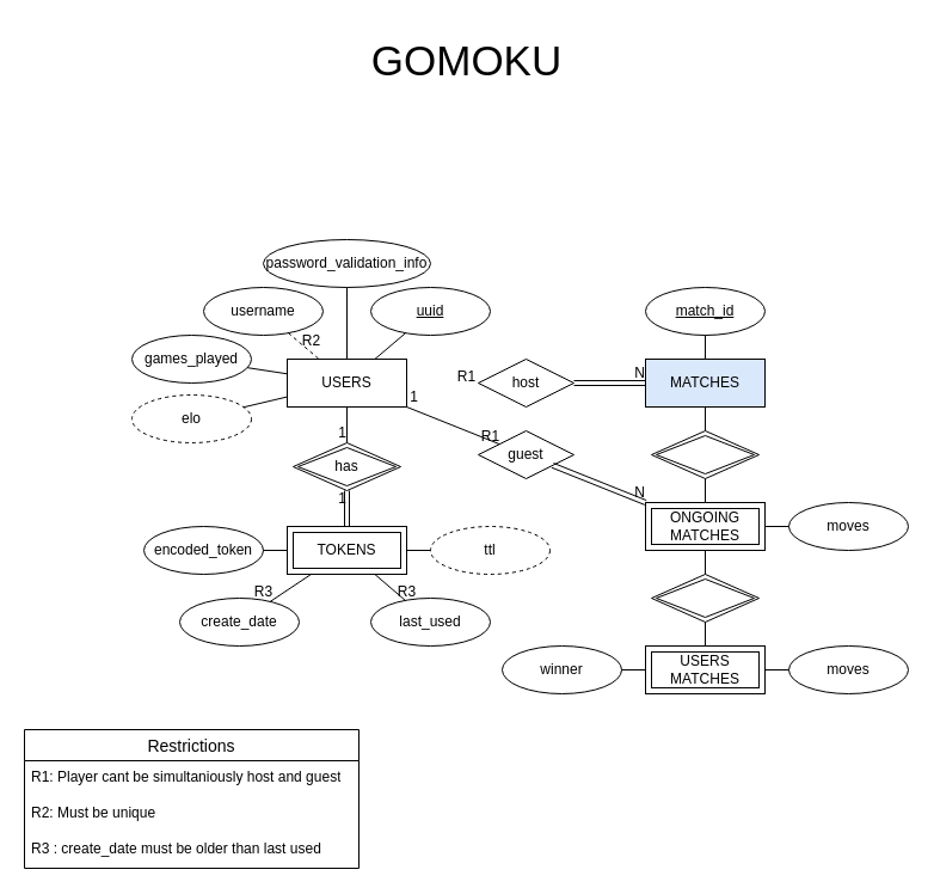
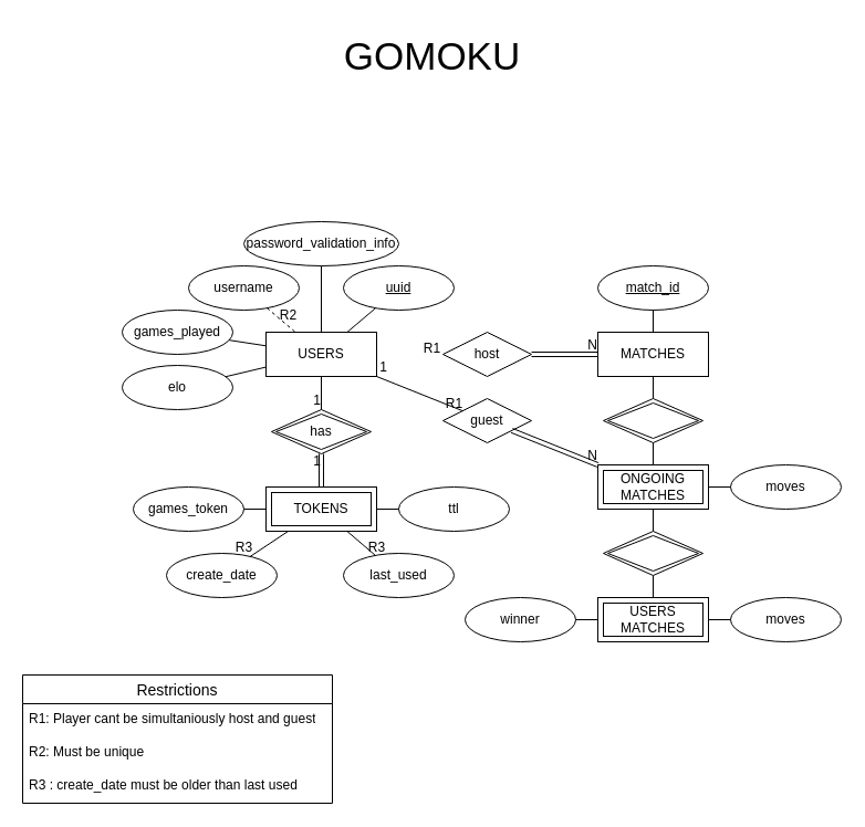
  <mxCell id="0" />
  <mxCell id="1" parent="0" />
  <mxCell id="2" value="Restrictions" style="swimlane;fontStyle=0;childLayout=stackLayout;horizontal=1;startSize=26;horizontalStack=0;resizeParent=1;resizeParentMax=0;resizeLast=0;collapsible=1;marginBottom=0;align=center;fontSize=14;" parent="1" vertex="1"><mxGeometry x="20" y="610" width="280" height="116" as="geometry" /></mxCell>
  <mxCell id="3" value="R1: Player cant be simultaniously host and guest" style="text;strokeColor=none;fillColor=none;spacingLeft=4;spacingRight=4;overflow=hidden;rotatable=0;points=[[0,0.5],[1,0.5]];portConstraint=eastwest;fontSize=12;whiteSpace=wrap;html=1;" parent="2" vertex="1"><mxGeometry y="26" width="280" height="30" as="geometry" /></mxCell>
  <mxCell id="4" value="R2: Must be unique" style="text;strokeColor=none;fillColor=none;spacingLeft=4;spacingRight=4;overflow=hidden;rotatable=0;points=[[0,0.5],[1,0.5]];portConstraint=eastwest;fontSize=12;whiteSpace=wrap;html=1;" parent="2" vertex="1"><mxGeometry y="56" width="280" height="30" as="geometry" /></mxCell>
  <mxCell id="5" value="R3 : create_date must be older than last used" style="text;strokeColor=none;fillColor=none;spacingLeft=4;spacingRight=4;overflow=hidden;rotatable=0;points=[[0,0.5],[1,0.5]];portConstraint=eastwest;fontSize=12;whiteSpace=wrap;html=1;" parent="2" vertex="1"><mxGeometry y="86" width="280" height="30" as="geometry" /></mxCell>
  <mxCell id="6" value="GOMOKU" style="text;html=1;align=center;verticalAlign=middle;resizable=0;points=[];autosize=1;strokeColor=none;fillColor=none;fontSize=35;" parent="1" vertex="1"><mxGeometry x="300" y="20" width="180" height="60" as="geometry" /></mxCell>
  <mxCell id="7" value="USERS" style="whiteSpace=wrap;html=1;align=center;container=0;" parent="1" vertex="1"><mxGeometry x="240" y="300" width="100" height="40" as="geometry" /></mxCell>
  <mxCell id="8" value="username" style="ellipse;whiteSpace=wrap;html=1;align=center;container=0;" parent="1" vertex="1"><mxGeometry x="170" y="240" width="100" height="40" as="geometry" /></mxCell>
  <mxCell id="9" value="uuid" style="ellipse;whiteSpace=wrap;html=1;align=center;fontStyle=4;container=0;" parent="1" vertex="1"><mxGeometry x="310" y="240" width="100" height="40" as="geometry" /></mxCell>
- <mxCell id="10" value="MATCHES" style="whiteSpace=wrap;html=1;align=center;container=0;fillColor=#dae8fc;" parent="1" vertex="1"><mxGeometry x="540" y="300" width="100" height="40" as="geometry" /></mxCell>
+ <mxCell id="10" value="MATCHES" style="whiteSpace=wrap;html=1;align=center;container=0;" parent="1" vertex="1"><mxGeometry x="540" y="300" width="100" height="40" as="geometry" /></mxCell>
  <mxCell id="11" value="moves" style="ellipse;whiteSpace=wrap;html=1;align=center;container=0;" parent="1" vertex="1"><mxGeometry x="660" y="420" width="100" height="40" as="geometry" /></mxCell>
  <mxCell id="12" value="match_id" style="ellipse;whiteSpace=wrap;html=1;align=center;fontStyle=4;container=0;" parent="1" vertex="1"><mxGeometry x="540" y="240" width="100" height="40" as="geometry" /></mxCell>
  <mxCell id="13" value="" style="endArrow=none;html=1;rounded=0;" parent="1" source="12" target="10" edge="1"><mxGeometry relative="1" as="geometry"><mxPoint x="375" y="520" as="sourcePoint" /><mxPoint x="535" y="520" as="targetPoint" /></mxGeometry></mxCell>
  <mxCell id="14" value="" style="endArrow=none;html=1;rounded=0;" parent="1" source="53" target="11" edge="1"><mxGeometry relative="1" as="geometry"><mxPoint x="640" y="440" as="sourcePoint" /><mxPoint x="535" y="520" as="targetPoint" /></mxGeometry></mxCell>
  <mxCell id="15" value="" style="endArrow=none;html=1;rounded=0;" parent="1" source="9" target="7" edge="1"><mxGeometry relative="1" as="geometry"><mxPoint x="389" y="520" as="sourcePoint" /><mxPoint x="549" y="520" as="targetPoint" /></mxGeometry></mxCell>
  <mxCell id="16" value="" style="endArrow=none;html=1;rounded=0;dashed=1;" parent="1" source="8" target="7" edge="1"><mxGeometry relative="1" as="geometry"><mxPoint x="389" y="520" as="sourcePoint" /><mxPoint x="549" y="520" as="targetPoint" /></mxGeometry></mxCell>
- <mxCell id="17" value="elo" style="ellipse;whiteSpace=wrap;html=1;align=center;container=0;dashed=1;" parent="1" vertex="1"><mxGeometry x="110" y="330" width="100" height="40" as="geometry" /></mxCell>
+ <mxCell id="17" value="elo" style="ellipse;whiteSpace=wrap;html=1;align=center;container=0;" parent="1" vertex="1"><mxGeometry x="110" y="330" width="100" height="40" as="geometry" /></mxCell>
  <mxCell id="18" value="password_validation_info" style="ellipse;whiteSpace=wrap;html=1;align=center;container=0;" parent="1" vertex="1"><mxGeometry x="220" y="200" width="140" height="40" as="geometry" /></mxCell>
- <mxCell id="19" value="encoded_token" style="ellipse;whiteSpace=wrap;html=1;align=center;container=0;" parent="1" vertex="1"><mxGeometry x="120" y="440" width="100" height="40" as="geometry" /></mxCell>
+ <mxCell id="19" value="games_token" style="ellipse;whiteSpace=wrap;html=1;align=center;container=0;" parent="1" vertex="1"><mxGeometry x="120" y="440" width="100" height="40" as="geometry" /></mxCell>
  <mxCell id="20" value="" style="endArrow=none;html=1;rounded=0;" parent="1" source="40" target="19" edge="1"><mxGeometry relative="1" as="geometry"><mxPoint x="239" y="440" as="sourcePoint" /><mxPoint x="619" y="618" as="targetPoint" /></mxGeometry></mxCell>
  <mxCell id="21" value="host" style="shape=rhombus;perimeter=rhombusPerimeter;whiteSpace=wrap;html=1;align=center;container=0;" parent="1" vertex="1"><mxGeometry x="400" y="300" width="80" height="40" as="geometry" /></mxCell>
  <mxCell id="22" value="guest" style="shape=rhombus;perimeter=rhombusPerimeter;whiteSpace=wrap;html=1;align=center;container=0;" parent="1" vertex="1"><mxGeometry x="400" y="360" width="80" height="40" as="geometry" /></mxCell>
  <mxCell id="23" value="R1" style="text;html=1;align=center;verticalAlign=middle;resizable=0;points=[];autosize=1;strokeColor=none;fillColor=none;container=0;" parent="1" vertex="1"><mxGeometry x="370" y="300" width="40" height="30" as="geometry" /></mxCell>
  <mxCell id="24" value="R1" style="text;html=1;align=center;verticalAlign=middle;resizable=0;points=[];autosize=1;strokeColor=none;fillColor=none;container=0;" parent="1" vertex="1"><mxGeometry x="390" y="350" width="40" height="30" as="geometry" /></mxCell>
  <mxCell id="25" value="winner" style="ellipse;whiteSpace=wrap;html=1;align=center;container=0;" parent="1" vertex="1"><mxGeometry x="420" y="540" width="100" height="40" as="geometry" /></mxCell>
  <mxCell id="26" value="" style="endArrow=none;html=1;rounded=0;" parent="1" source="55" target="25" edge="1"><mxGeometry relative="1" as="geometry"><mxPoint x="540" y="560" as="sourcePoint" /><mxPoint x="570" y="600" as="targetPoint" /></mxGeometry></mxCell>
  <mxCell id="27" value="" style="endArrow=none;html=1;rounded=0;" parent="1" source="49" target="10" edge="1"><mxGeometry relative="1" as="geometry"><mxPoint x="589" y="360" as="sourcePoint" /><mxPoint x="469" y="390" as="targetPoint" /></mxGeometry></mxCell>
  <mxCell id="28" value="games_played" style="ellipse;whiteSpace=wrap;html=1;align=center;container=0;" parent="1" vertex="1"><mxGeometry x="110" y="280" width="100" height="40" as="geometry" /></mxCell>
  <mxCell id="29" value="R2" style="text;html=1;align=center;verticalAlign=middle;resizable=0;points=[];autosize=1;strokeColor=none;fillColor=none;container=0;" parent="1" vertex="1"><mxGeometry x="240" y="270" width="40" height="30" as="geometry" /></mxCell>
  <mxCell id="30" value="create_date" style="ellipse;whiteSpace=wrap;html=1;align=center;container=0;" parent="1" vertex="1"><mxGeometry x="150" y="500" width="100" height="40" as="geometry" /></mxCell>
  <mxCell id="31" value="last_used" style="ellipse;whiteSpace=wrap;html=1;align=center;container=0;" parent="1" vertex="1"><mxGeometry x="310" y="500" width="100" height="40" as="geometry" /></mxCell>
  <mxCell id="32" value="" style="endArrow=none;html=1;rounded=0;" parent="1" source="40" target="31" edge="1"><mxGeometry relative="1" as="geometry"><mxPoint x="289" y="460" as="sourcePoint" /><mxPoint x="469" y="390" as="targetPoint" /></mxGeometry></mxCell>
  <mxCell id="33" value="" style="endArrow=none;html=1;rounded=0;" parent="1" source="40" target="30" edge="1"><mxGeometry relative="1" as="geometry"><mxPoint x="258.954" y="460" as="sourcePoint" /><mxPoint x="469" y="390" as="targetPoint" /></mxGeometry></mxCell>
  <mxCell id="34" value="R3" style="text;html=1;align=center;verticalAlign=middle;resizable=0;points=[];autosize=1;strokeColor=none;fillColor=none;container=0;" parent="1" vertex="1"><mxGeometry x="200" y="480" width="40" height="30" as="geometry" /></mxCell>
  <mxCell id="35" value="R3" style="text;html=1;align=center;verticalAlign=middle;resizable=0;points=[];autosize=1;strokeColor=none;fillColor=none;container=0;" parent="1" vertex="1"><mxGeometry x="320" y="480" width="40" height="30" as="geometry" /></mxCell>
- <mxCell id="36" value="ttl" style="ellipse;whiteSpace=wrap;html=1;align=center;container=0;dashed=1;" parent="1" vertex="1"><mxGeometry x="360" y="440" width="100" height="40" as="geometry" /></mxCell>
+ <mxCell id="36" value="ttl" style="ellipse;whiteSpace=wrap;html=1;align=center;container=0;" parent="1" vertex="1"><mxGeometry x="360" y="440" width="100" height="40" as="geometry" /></mxCell>
  <mxCell id="37" value="" style="endArrow=none;html=1;rounded=0;" parent="1" source="40" target="36" edge="1"><mxGeometry relative="1" as="geometry"><mxPoint x="319.046" y="460" as="sourcePoint" /><mxPoint x="469" y="390" as="targetPoint" /></mxGeometry></mxCell>
  <mxCell id="38" value="" style="endArrow=none;html=1;rounded=0;" parent="1" source="7" target="18" edge="1"><mxGeometry relative="1" as="geometry"><mxPoint x="239" y="150" as="sourcePoint" /><mxPoint x="469" y="240" as="targetPoint" /></mxGeometry></mxCell>
  <mxCell id="39" value="has" style="shape=rhombus;double=1;perimeter=rhombusPerimeter;whiteSpace=wrap;html=1;align=center;container=0;" parent="1" vertex="1"><mxGeometry x="245" y="370" width="90" height="40" as="geometry" /></mxCell>
  <mxCell id="40" value="TOKENS" style="shape=ext;margin=3;double=1;whiteSpace=wrap;html=1;align=center;container=0;" parent="1" vertex="1"><mxGeometry x="240" y="440" width="100" height="40" as="geometry" /></mxCell>
  <mxCell id="41" value="" style="shape=link;html=1;rounded=0;" parent="1" source="39" target="40" edge="1"><mxGeometry relative="1" as="geometry"><mxPoint x="209" y="390" as="sourcePoint" /><mxPoint x="369" y="390" as="targetPoint" /></mxGeometry></mxCell>
  <mxCell id="42" value="1" style="resizable=0;html=1;align=right;verticalAlign=bottom;container=0;" parent="41" connectable="0" vertex="1"><mxGeometry relative="1" as="geometry" /></mxCell>
  <mxCell id="43" value="" style="endArrow=none;html=1;rounded=0;" parent="1" source="39" target="7" edge="1"><mxGeometry relative="1" as="geometry"><mxPoint x="209" y="390" as="sourcePoint" /><mxPoint x="369" y="390" as="targetPoint" /></mxGeometry></mxCell>
  <mxCell id="44" value="1" style="resizable=0;html=1;align=right;verticalAlign=bottom;container=0;" parent="43" connectable="0" vertex="1"><mxGeometry relative="1" as="geometry"><mxPoint y="15" as="offset" /></mxGeometry></mxCell>
  <mxCell id="45" value="" style="endArrow=none;html=1;rounded=0;" parent="1" source="22" target="7" edge="1"><mxGeometry relative="1" as="geometry"><mxPoint x="209" y="390" as="sourcePoint" /><mxPoint x="369" y="390" as="targetPoint" /></mxGeometry></mxCell>
  <mxCell id="46" value="1" style="resizable=0;html=1;align=right;verticalAlign=bottom;container=0;" parent="45" connectable="0" vertex="1"><mxGeometry relative="1" as="geometry"><mxPoint x="-29" y="-16" as="offset" /></mxGeometry></mxCell>
  <mxCell id="47" value="moves" style="ellipse;whiteSpace=wrap;html=1;align=center;container=0;" parent="1" vertex="1"><mxGeometry x="660" y="540" width="100" height="40" as="geometry" /></mxCell>
  <mxCell id="48" value="" style="endArrow=none;html=1;rounded=0;" parent="1" source="55" target="47" edge="1"><mxGeometry relative="1" as="geometry"><mxPoint x="640" y="560" as="sourcePoint" /><mxPoint x="490" y="580" as="targetPoint" /></mxGeometry></mxCell>
  <mxCell id="49" value="" style="shape=rhombus;double=1;perimeter=rhombusPerimeter;whiteSpace=wrap;html=1;align=center;container=0;" parent="1" vertex="1"><mxGeometry x="545" y="360" width="90" height="40" as="geometry" /></mxCell>
  <mxCell id="50" value="" style="endArrow=none;html=1;rounded=0;" parent="1" source="53" target="49" edge="1"><mxGeometry relative="1" as="geometry"><mxPoint x="589.667" y="420" as="sourcePoint" /><mxPoint x="480" y="370" as="targetPoint" /></mxGeometry></mxCell>
  <mxCell id="51" value="" style="shape=rhombus;double=1;perimeter=rhombusPerimeter;whiteSpace=wrap;html=1;align=center;container=0;" parent="1" vertex="1"><mxGeometry x="545" y="480" width="90" height="40" as="geometry" /></mxCell>
  <mxCell id="52" value="" style="endArrow=none;html=1;rounded=0;" parent="1" source="55" target="51" edge="1"><mxGeometry relative="1" as="geometry"><mxPoint x="590" y="540" as="sourcePoint" /><mxPoint x="481" y="490" as="targetPoint" /></mxGeometry></mxCell>
  <mxCell id="53" value="ONGOING MATCHES" style="shape=ext;margin=3;double=1;whiteSpace=wrap;html=1;align=center;" parent="1" vertex="1"><mxGeometry x="540" y="420" width="100" height="40" as="geometry" /></mxCell>
  <mxCell id="54" value="" style="endArrow=none;html=1;rounded=0;" parent="1" source="51" target="53" edge="1"><mxGeometry relative="1" as="geometry"><mxPoint x="590" y="480" as="sourcePoint" /><mxPoint x="590" y="460" as="targetPoint" /></mxGeometry></mxCell>
  <mxCell id="55" value="USERS MATCHES" style="shape=ext;margin=3;double=1;whiteSpace=wrap;html=1;align=center;" parent="1" vertex="1"><mxGeometry x="540" y="540" width="100" height="40" as="geometry" /></mxCell>
  <mxCell id="56" value="" style="endArrow=none;html=1;rounded=0;" parent="1" source="7" target="28" edge="1"><mxGeometry width="50" height="50" relative="1" as="geometry"><mxPoint x="410" y="380" as="sourcePoint" /><mxPoint x="460" y="330" as="targetPoint" /></mxGeometry></mxCell>
  <mxCell id="57" value="" style="endArrow=none;html=1;rounded=0;" parent="1" source="17" target="7" edge="1"><mxGeometry width="50" height="50" relative="1" as="geometry"><mxPoint x="410" y="380" as="sourcePoint" /><mxPoint x="460" y="330" as="targetPoint" /></mxGeometry></mxCell>
  <mxCell id="58" value="" style="shape=link;html=1;rounded=0;" parent="1" source="21" target="10" edge="1"><mxGeometry relative="1" as="geometry"><mxPoint x="360" y="350" as="sourcePoint" /><mxPoint x="520" y="350" as="targetPoint" /></mxGeometry></mxCell>
  <mxCell id="59" value="N" style="resizable=0;html=1;align=right;verticalAlign=bottom;" parent="58" connectable="0" vertex="1"><mxGeometry x="1" relative="1" as="geometry" /></mxCell>
  <mxCell id="60" value="" style="shape=link;html=1;rounded=0;" parent="1" source="22" target="53" edge="1"><mxGeometry relative="1" as="geometry"><mxPoint x="360" y="350" as="sourcePoint" /><mxPoint x="520" y="350" as="targetPoint" /></mxGeometry></mxCell>
  <mxCell id="61" value="N" style="resizable=0;html=1;align=right;verticalAlign=bottom;" parent="60" connectable="0" vertex="1"><mxGeometry x="1" relative="1" as="geometry" /></mxCell>
